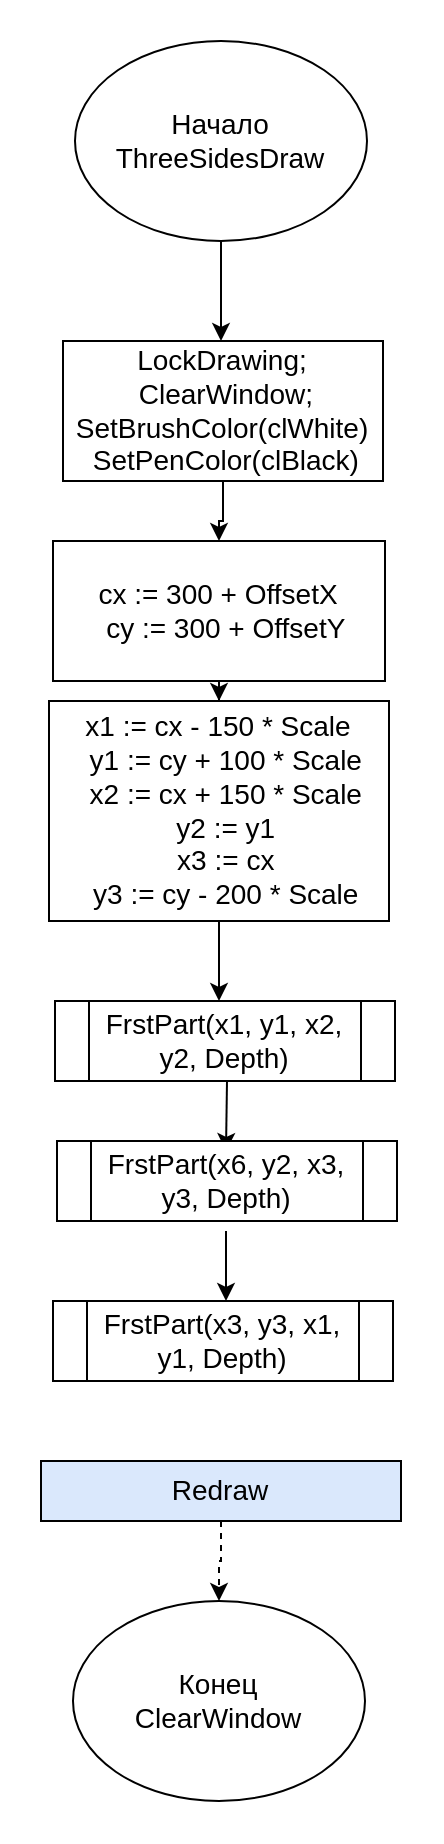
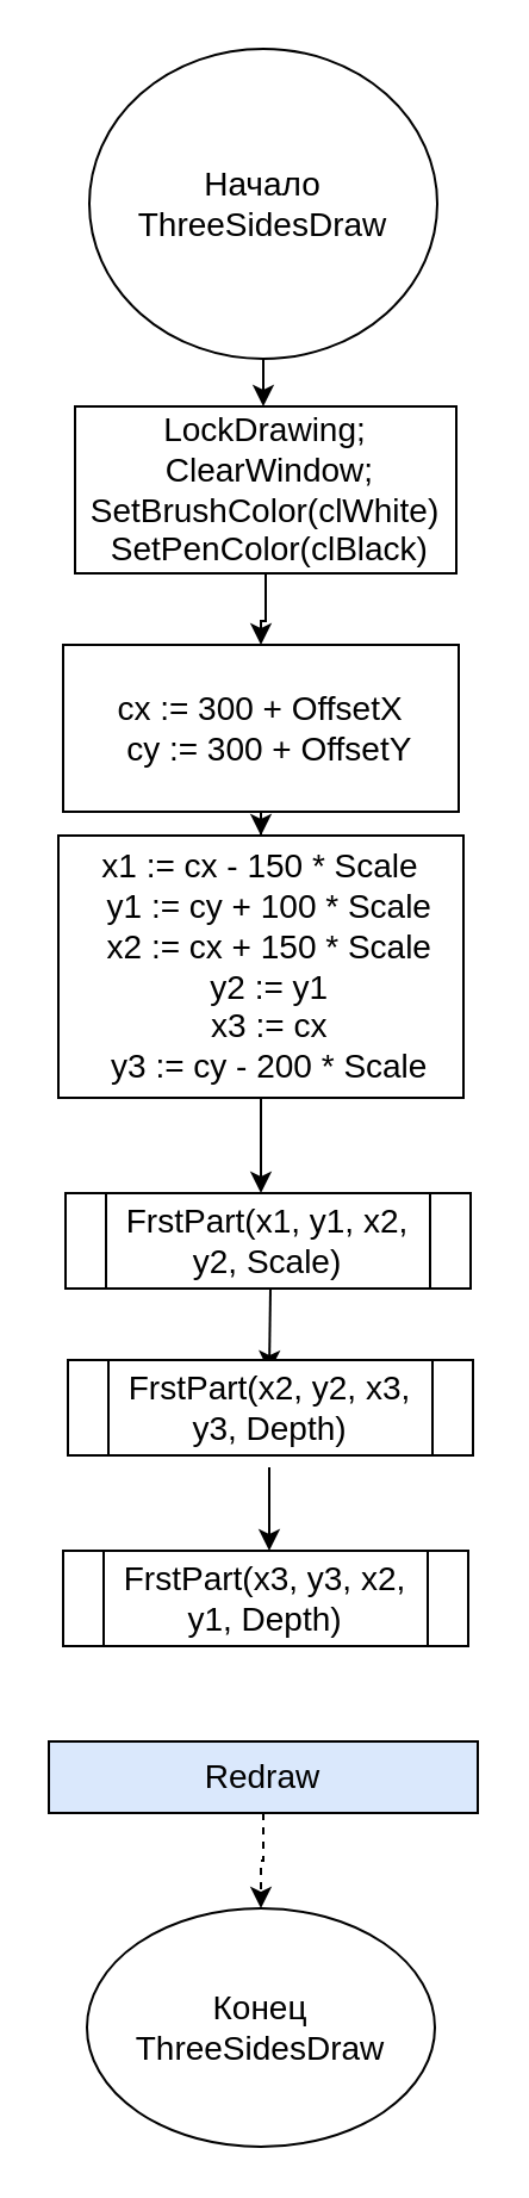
  <mxCell id="0" />
  <mxCell id="1" parent="0" />
  <mxCell id="2" style="edgeStyle=orthogonalEdgeStyle;rounded=0;orthogonalLoop=1;jettySize=auto;html=1;" edge="1" parent="1" source="3"><mxGeometry relative="1" as="geometry"><mxPoint x="110" y="170" as="targetPoint" /></mxGeometry></mxCell>
- <mxCell id="3" value="&lt;font style=&quot;font-size: 14px;&quot;&gt;Начало&lt;/font&gt;&lt;div&gt;&lt;font style=&quot;font-size: 14px;&quot;&gt;ThreeSidesDraw&lt;/font&gt;&lt;/div&gt;" style="ellipse;whiteSpace=wrap;html=1;" vertex="1" parent="1"><mxGeometry x="37" y="20" width="146" height="100" as="geometry" /></mxCell>
+ <mxCell id="3" value="&lt;font style=&quot;font-size: 14px;&quot;&gt;Начало&lt;/font&gt;&lt;div&gt;&lt;font style=&quot;font-size: 14px;&quot;&gt;ThreeSidesDraw&lt;/font&gt;&lt;/div&gt;" style="ellipse;whiteSpace=wrap;html=1;" vertex="1" parent="1"><mxGeometry x="37" y="20" width="146" height="130" as="geometry" /></mxCell>
  <mxCell id="4" style="edgeStyle=orthogonalEdgeStyle;rounded=0;orthogonalLoop=1;jettySize=auto;html=1;" edge="1" parent="1" source="5" target="7"><mxGeometry relative="1" as="geometry"><mxPoint x="111" y="490" as="targetPoint" /></mxGeometry></mxCell>
  <mxCell id="5" value="&lt;div&gt;&lt;span style=&quot;font-size: 14px;&quot;&gt;cx := 300 + OffsetX&lt;/span&gt;&lt;/div&gt;&lt;div&gt;&lt;span style=&quot;font-size: 14px;&quot;&gt;&amp;nbsp; cy := 300 + OffsetY&lt;/span&gt;&lt;/div&gt;" style="rounded=0;whiteSpace=wrap;html=1;" vertex="1" parent="1"><mxGeometry x="26" y="270" width="166" height="70" as="geometry" /></mxCell>
  <mxCell id="6" style="edgeStyle=orthogonalEdgeStyle;rounded=0;orthogonalLoop=1;jettySize=auto;html=1;" edge="1" parent="1" source="7"><mxGeometry relative="1" as="geometry"><mxPoint x="109" y="500" as="targetPoint" /></mxGeometry></mxCell>
  <mxCell id="7" value="&lt;div&gt;x1 := cx - 150 * Scale&lt;/div&gt;&lt;div&gt;&amp;nbsp; y1 := cy + 100 * Scale&lt;/div&gt;&lt;div&gt;&amp;nbsp; x2 := cx + 150 * Scale&lt;/div&gt;&lt;div&gt;&amp;nbsp; y2 := y1&lt;/div&gt;&lt;div&gt;&amp;nbsp; x3 := cx&lt;/div&gt;&lt;div&gt;&amp;nbsp; y3 := cy - 200 * Scale&lt;/div&gt;" style="rounded=0;whiteSpace=wrap;html=1;fontSize=14;" vertex="1" parent="1"><mxGeometry x="24" y="350" width="170" height="110" as="geometry" /></mxCell>
  <mxCell id="8" style="edgeStyle=orthogonalEdgeStyle;rounded=0;orthogonalLoop=1;jettySize=auto;html=1;entryX=0.5;entryY=0;entryDx=0;entryDy=0;" edge="1" parent="1"><mxGeometry relative="1" as="geometry"><mxPoint x="113" y="540" as="sourcePoint" /><mxPoint x="112.5" y="575" as="targetPoint" /></mxGeometry></mxCell>
  <mxCell id="9" style="edgeStyle=orthogonalEdgeStyle;rounded=0;orthogonalLoop=1;jettySize=auto;html=1;entryX=0.5;entryY=0;entryDx=0;entryDy=0;" edge="1" parent="1"><mxGeometry relative="1" as="geometry"><mxPoint x="112.5" y="615" as="sourcePoint" /><mxPoint x="112.5" y="650" as="targetPoint" /></mxGeometry></mxCell>
- <mxCell id="10" value="&lt;font style=&quot;font-size: 14px;&quot;&gt;Конец&lt;/font&gt;&lt;div&gt;&lt;span style=&quot;font-size: 14px;&quot;&gt;ClearWindow&lt;/span&gt;&lt;/div&gt;" style="ellipse;whiteSpace=wrap;html=1;" vertex="1" parent="1"><mxGeometry x="36" y="800" width="146" height="100" as="geometry" /></mxCell>
- <mxCell id="11" value="&lt;span style=&quot;font-size: 14px;&quot;&gt;FrstPart(x1, y1, x2, y2, Depth)&lt;/span&gt;" style="shape=process;whiteSpace=wrap;html=1;backgroundOutline=1;" vertex="1" parent="1"><mxGeometry x="27" y="500" width="170" height="40" as="geometry" /></mxCell>
- <mxCell id="12" value="&lt;span style=&quot;font-size: 14px;&quot;&gt;FrstPart(x6, y2, x3, y3, Depth)&lt;/span&gt;" style="shape=process;whiteSpace=wrap;html=1;backgroundOutline=1;" vertex="1" parent="1"><mxGeometry x="28" y="570" width="170" height="40" as="geometry" /></mxCell>
- <mxCell id="13" value="&lt;span style=&quot;font-size: 14px;&quot;&gt;FrstPart(x3, y3, x1, y1, Depth)&lt;/span&gt;" style="shape=process;whiteSpace=wrap;html=1;backgroundOutline=1;" vertex="1" parent="1"><mxGeometry x="26" y="650" width="170" height="40" as="geometry" /></mxCell>
+ <mxCell id="10" value="&lt;font style=&quot;font-size: 14px;&quot;&gt;Конец&lt;/font&gt;&lt;div&gt;&lt;span style=&quot;font-size: 14px;&quot;&gt;ThreeSidesDraw&lt;/span&gt;&lt;/div&gt;" style="ellipse;whiteSpace=wrap;html=1;" vertex="1" parent="1"><mxGeometry x="36" y="800" width="146" height="100" as="geometry" /></mxCell>
+ <mxCell id="11" value="&lt;span style=&quot;font-size: 14px;&quot;&gt;FrstPart(x1, y1, x2, y2, Scale)&lt;/span&gt;" style="shape=process;whiteSpace=wrap;html=1;backgroundOutline=1;" vertex="1" parent="1"><mxGeometry x="27" y="500" width="170" height="40" as="geometry" /></mxCell>
+ <mxCell id="12" value="&lt;span style=&quot;font-size: 14px;&quot;&gt;FrstPart(x2, y2, x3, y3, Depth)&lt;/span&gt;" style="shape=process;whiteSpace=wrap;html=1;backgroundOutline=1;" vertex="1" parent="1"><mxGeometry x="28" y="570" width="170" height="40" as="geometry" /></mxCell>
+ <mxCell id="13" value="&lt;span style=&quot;font-size: 14px;&quot;&gt;FrstPart(x3, y3, x2, y1, Depth)&lt;/span&gt;" style="shape=process;whiteSpace=wrap;html=1;backgroundOutline=1;" vertex="1" parent="1"><mxGeometry x="26" y="650" width="170" height="40" as="geometry" /></mxCell>
  <mxCell id="14" style="edgeStyle=orthogonalEdgeStyle;rounded=0;orthogonalLoop=1;jettySize=auto;html=1;entryX=0.5;entryY=0;entryDx=0;entryDy=0;" edge="1" parent="1" source="15" target="5"><mxGeometry relative="1" as="geometry" /></mxCell>
  <mxCell id="15" value="&lt;div&gt;LockDrawing;&lt;/div&gt;&lt;div&gt;&amp;nbsp; ClearWindow;&lt;span style=&quot;background-color: transparent; color: light-dark(rgb(0, 0, 0), rgb(255, 255, 255));&quot;&gt;&amp;nbsp; SetBrushColor(clWhite)&lt;/span&gt;&lt;/div&gt;&lt;div&gt;&amp;nbsp;SetPenColor(clBlack)&lt;/div&gt;" style="rounded=0;whiteSpace=wrap;html=1;fontSize=14;" vertex="1" parent="1"><mxGeometry x="31" y="170" width="160" height="70" as="geometry" /></mxCell>
  <mxCell id="16" style="edgeStyle=orthogonalEdgeStyle;rounded=0;orthogonalLoop=1;jettySize=auto;html=1;entryX=0.5;entryY=0;entryDx=0;entryDy=0;dashed=1;" edge="1" parent="1" source="17" target="10"><mxGeometry relative="1" as="geometry" /></mxCell>
  <mxCell id="17" value="Redraw" style="rounded=0;whiteSpace=wrap;html=1;fontSize=14;fillColor=#dae8fc;" vertex="1" parent="1"><mxGeometry x="20" y="730" width="180" height="30" as="geometry" /></mxCell>
